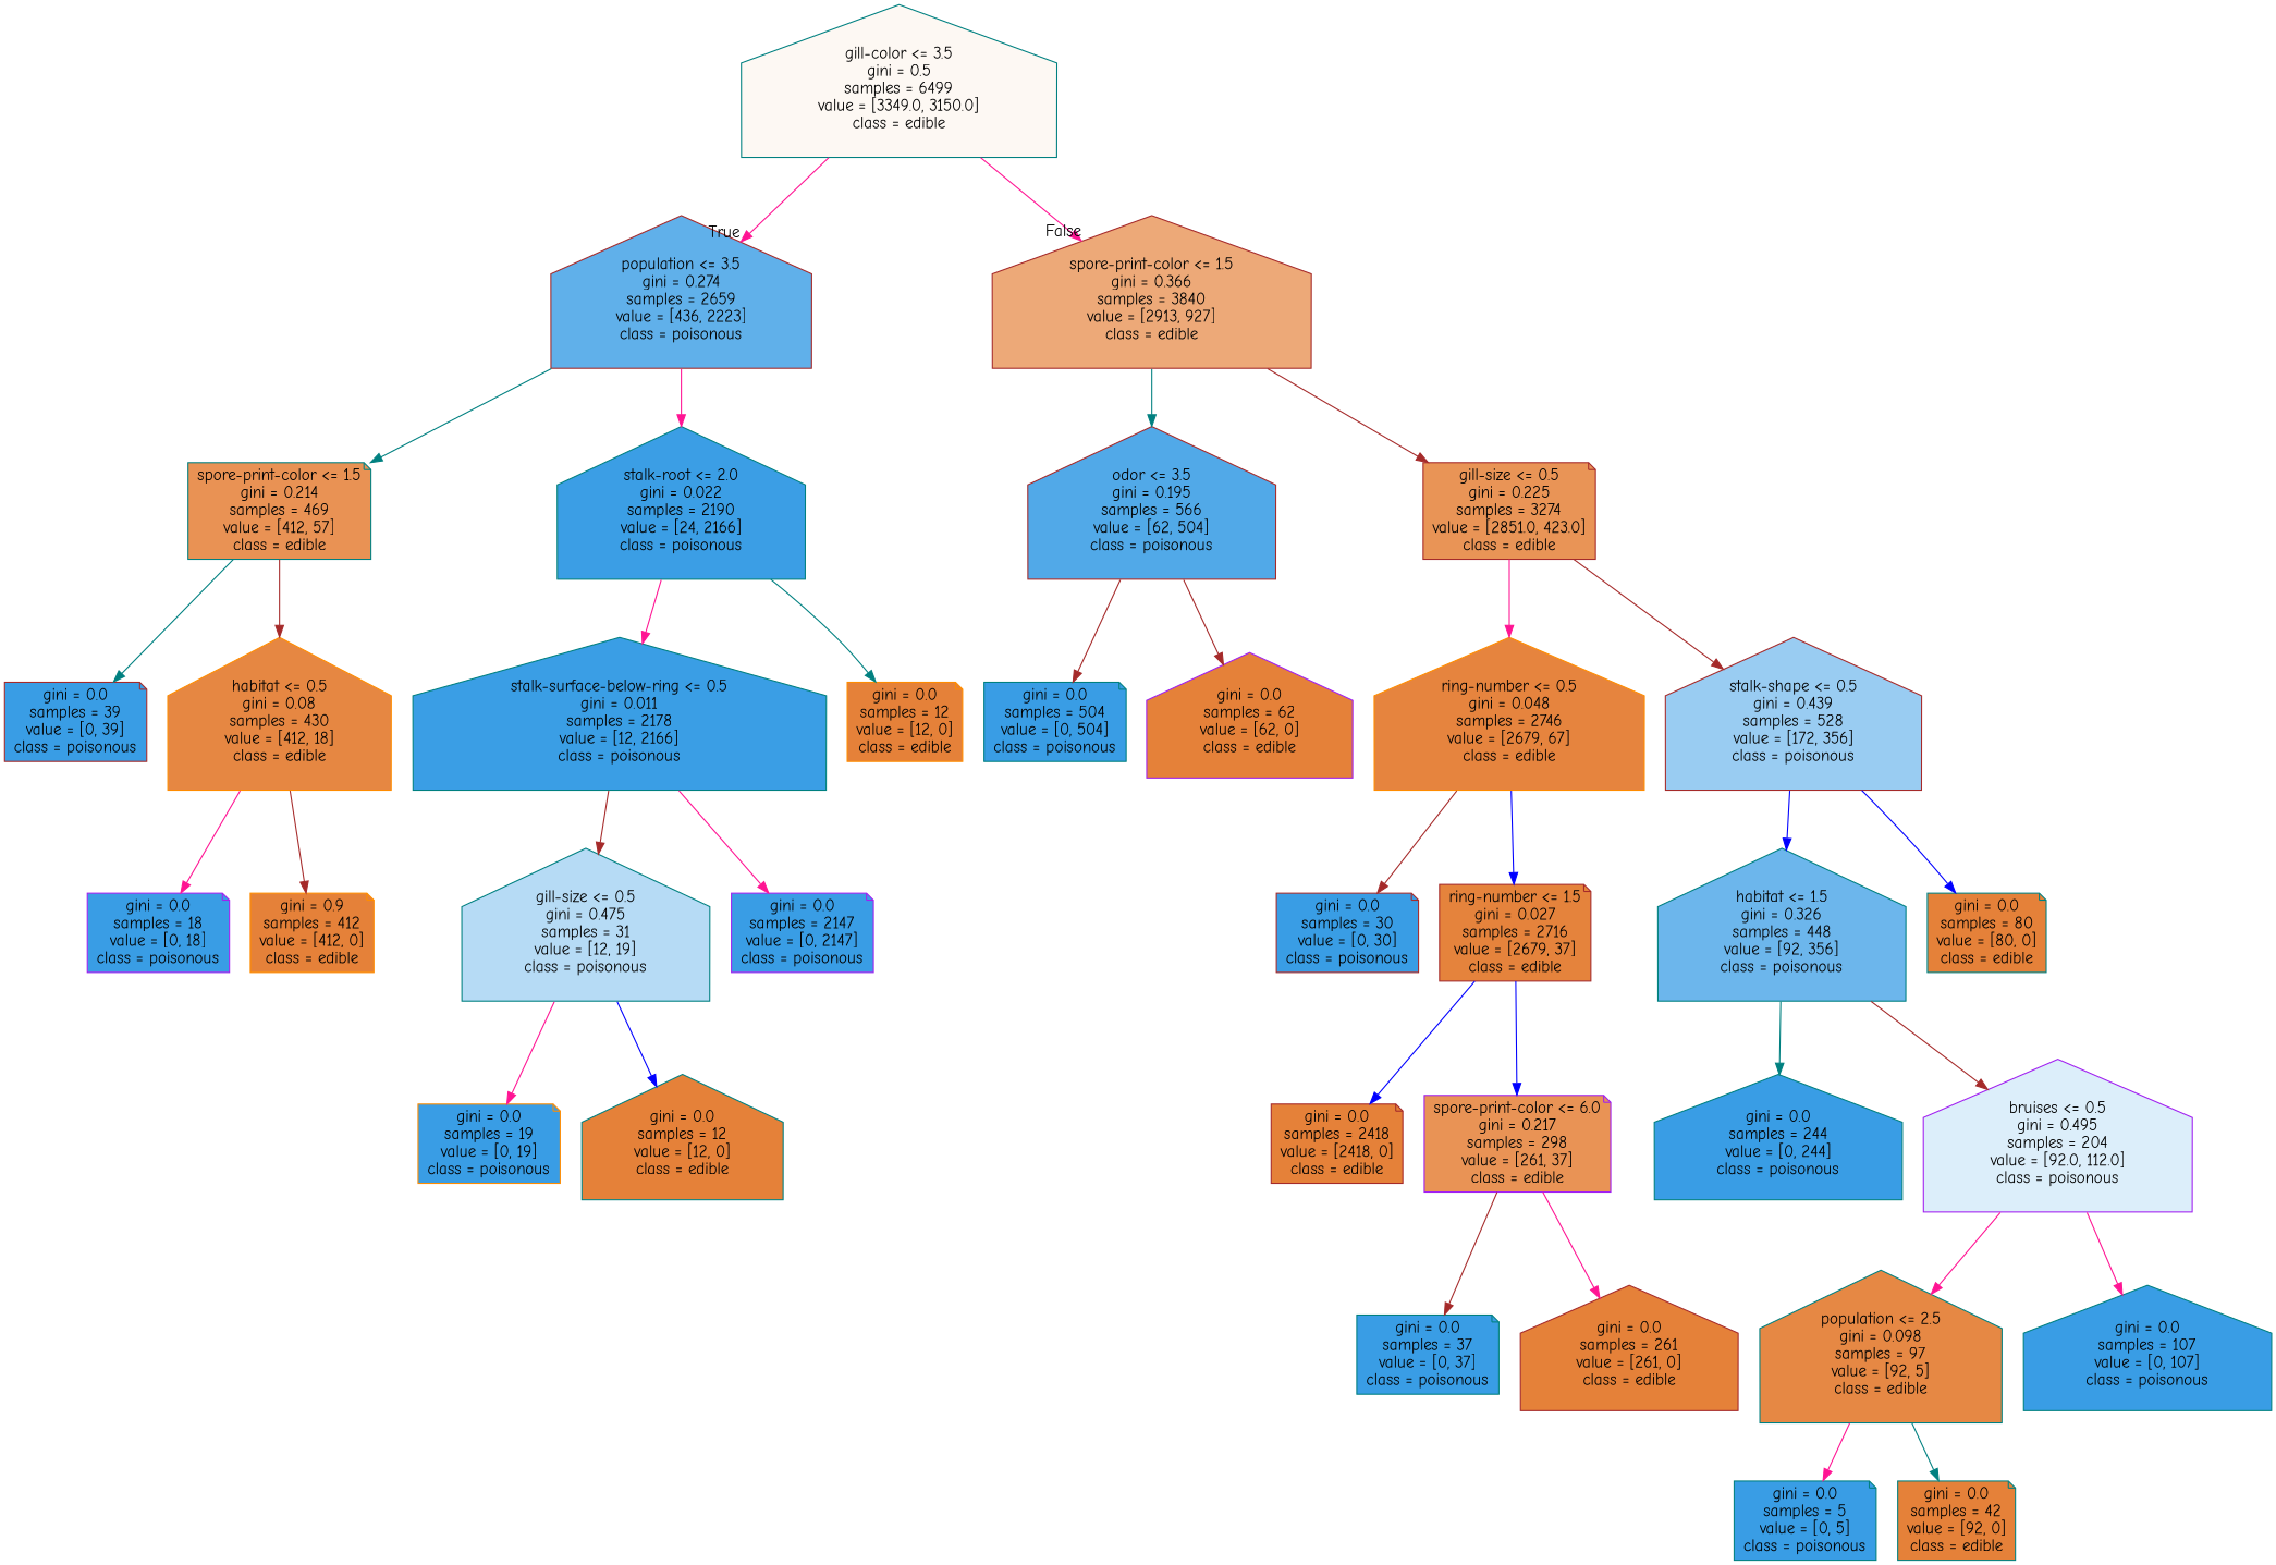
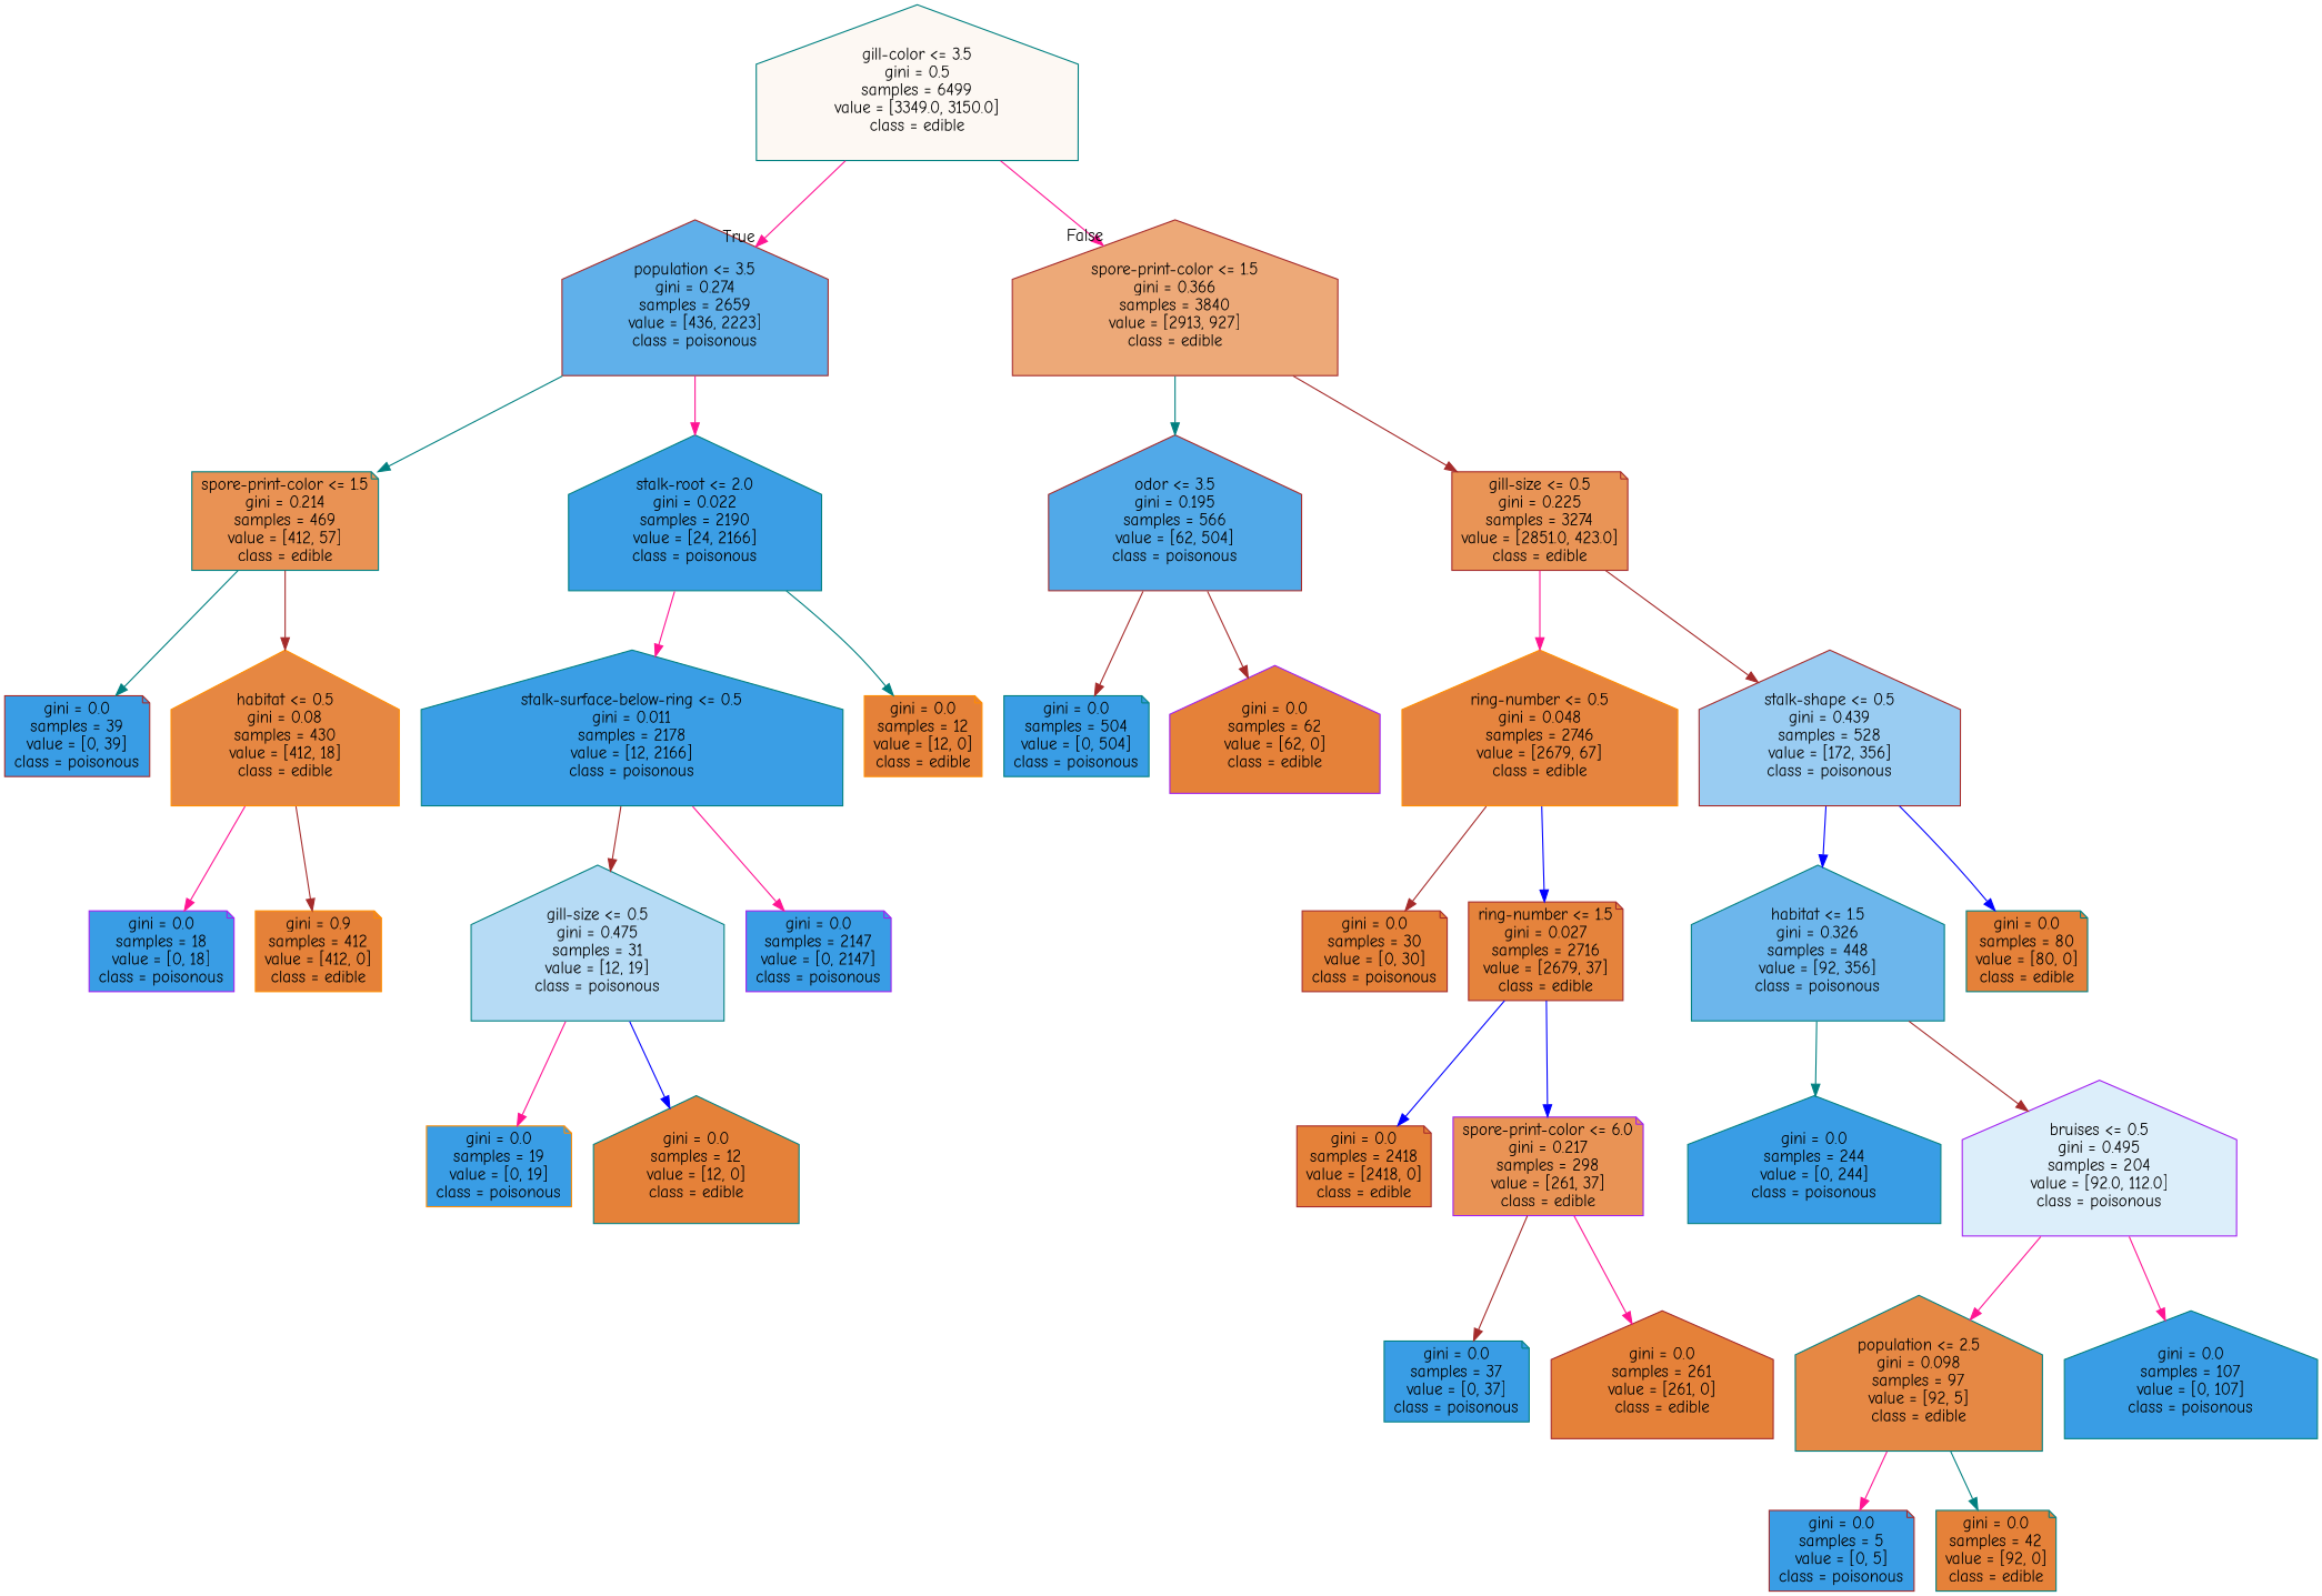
  digraph {
    fontname="Comic Neue"
    node [color=teal fillcolor="#399de5" fontname="Comic Neue" shape=house style=filled]
    edge [color=deeppink fontname="Comic Neue"]
    n1 [fillcolor="#fdf8f3" label="gill-color <= 3.5\ngini = 0.5\nsamples = 6499\nvalue = [3349.0, 3150.0]\nclass = edible"]
    n2 [color=brown fillcolor="#60b0ea" label="population <= 3.5\ngini = 0.274\nsamples = 2659\nvalue = [436, 2223]\nclass = poisonous"]
    n3 [color=brown fillcolor="#eda978" label="spore-print-color <= 1.5\ngini = 0.366\nsamples = 3840\nvalue = [2913, 927]\nclass = edible"]
    n4 [fillcolor="#e99254" label="spore-print-color <= 1.5\ngini = 0.214\nsamples = 469\nvalue = [412, 57]\nclass = edible" shape=note]
    n5 [fillcolor="#3b9ee5" label="stalk-root <= 2.0\ngini = 0.022\nsamples = 2190\nvalue = [24, 2166]\nclass = poisonous"]
    n6 [color=brown fillcolor="#51a9e8" label="odor <= 3.5\ngini = 0.195\nsamples = 566\nvalue = [62, 504]\nclass = poisonous"]
    n7 [color=brown fillcolor="#e99456" label="gill-size <= 0.5\ngini = 0.225\nsamples = 3274\nvalue = [2851.0, 423.0]\nclass = edible" shape=note]
    n8 [color=brown label="gini = 0.0\nsamples = 39\nvalue = [0, 39]\nclass = poisonous" shape=note]
    n9 [color=darkorange fillcolor="#e68742" label="habitat <= 0.5\ngini = 0.08\nsamples = 430\nvalue = [412, 18]\nclass = edible"]
    n10 [fillcolor="#3a9ee5" label="stalk-surface-below-ring <= 0.5\ngini = 0.011\nsamples = 2178\nvalue = [12, 2166]\nclass = poisonous"]
    n11 [color=darkorange fillcolor="#e58139" label="gini = 0.0\nsamples = 12\nvalue = [12, 0]\nclass = edible" shape=note]
    n12 [color=purple label="gini = 0.0\nsamples = 18\nvalue = [0, 18]\nclass = poisonous" shape=note]
    n13 [color=darkorange fillcolor="#e58139" label="gini = 0.9\nsamples = 412\nvalue = [412, 0]\nclass = edible" shape=note]
    n14 [fillcolor="#b6dbf5" label="gill-size <= 0.5\ngini = 0.475\nsamples = 31\nvalue = [12, 19]\nclass = poisonous"]
    n15 [color=purple label="gini = 0.0\nsamples = 2147\nvalue = [0, 2147]\nclass = poisonous" shape=note]
    n16 [color=darkorange label="gini = 0.0\nsamples = 19\nvalue = [0, 19]\nclass = poisonous" shape=note]
    n17 [fillcolor="#e58139" label="gini = 0.0\nsamples = 12\nvalue = [12, 0]\nclass = edible"]
    n18 [label="gini = 0.0\nsamples = 504\nvalue = [0, 504]\nclass = poisonous" shape=note]
    n19 [color=purple fillcolor="#e58139" label="gini = 0.0\nsamples = 62\nvalue = [62, 0]\nclass = edible"]
    n20 [color=darkorange fillcolor="#e6843e" label="ring-number <= 0.5\ngini = 0.048\nsamples = 2746\nvalue = [2679, 67]\nclass = edible"]
    n21 [color=brown fillcolor="#99ccf2" label="stalk-shape <= 0.5\ngini = 0.439\nsamples = 528\nvalue = [172, 356]\nclass = poisonous"]
-   n22 [color=brown label="gini = 0.0\nsamples = 30\nvalue = [0, 30]\nclass = poisonous" shape=note]
+   n22 [color=brown fillcolor="#e58139" label="gini = 0.0\nsamples = 30\nvalue = [0, 30]\nclass = poisonous" shape=note]
    n23 [color=brown fillcolor="#e5833c" label="ring-number <= 1.5\ngini = 0.027\nsamples = 2716\nvalue = [2679, 37]\nclass = edible" shape=note]
    n24 [fillcolor="#6cb6ec" label="habitat <= 1.5\ngini = 0.326\nsamples = 448\nvalue = [92, 356]\nclass = poisonous"]
    n25 [fillcolor="#e58139" label="gini = 0.0\nsamples = 80\nvalue = [80, 0]\nclass = edible" shape=note]
    n26 [color=brown fillcolor="#e58139" label="gini = 0.0\nsamples = 2418\nvalue = [2418, 0]\nclass = edible" shape=note]
    n27 [color=purple fillcolor="#e99355" label="spore-print-color <= 6.0\ngini = 0.217\nsamples = 298\nvalue = [261, 37]\nclass = edible" shape=note]
    n28 [label="gini = 0.0\nsamples = 37\nvalue = [0, 37]\nclass = poisonous" shape=note]
    n29 [color=brown fillcolor="#e58139" label="gini = 0.0\nsamples = 261\nvalue = [261, 0]\nclass = edible"]
    n30 [label="gini = 0.0\nsamples = 244\nvalue = [0, 244]\nclass = poisonous"]
    n31 [color=purple fillcolor="#dceefa" label="bruises <= 0.5\ngini = 0.495\nsamples = 204\nvalue = [92.0, 112.0]\nclass = poisonous"]
    n32 [fillcolor="#e68844" label="population <= 2.5\ngini = 0.098\nsamples = 97\nvalue = [92, 5]\nclass = edible"]
    n33 [label="gini = 0.0\nsamples = 107\nvalue = [0, 107]\nclass = poisonous"]
-   n34 [label="gini = 0.0\nsamples = 5\nvalue = [0, 5]\nclass = poisonous" shape=note]
+   n34 [color=brown label="gini = 0.0\nsamples = 5\nvalue = [0, 5]\nclass = poisonous" shape=note]
    n35 [fillcolor="#e58139" label="gini = 0.0\nsamples = 42\nvalue = [92, 0]\nclass = edible" shape=note]
    n1 -> n2 [headlabel=True labelangle=45 labeldistance=2.5]
    n1 -> n3 [headlabel=False labelangle=-45 labeldistance=2.5]
    n2 -> n4 [color=teal]
    n2 -> n5
    n3 -> n6 [color=teal]
    n3 -> n7 [color=brown]
    n4 -> n8 [color=teal]
    n4 -> n9 [color=brown]
    n5 -> n10
    n5 -> n11 [color=teal]
    n6 -> n18 [color=brown]
    n6 -> n19 [color=brown]
    n7 -> n20
    n7 -> n21 [color=brown]
    n9 -> n12
    n9 -> n13 [color=brown]
    n10 -> n14 [color=brown]
    n10 -> n15
    n14 -> n16
    n14 -> n17 [color=blue]
    n20 -> n22 [color=brown]
    n20 -> n23 [color=blue]
    n21 -> n24 [color=blue]
    n21 -> n25 [color=blue]
    n23 -> n26 [color=blue]
    n23 -> n27 [color=blue]
    n24 -> n30 [color=teal]
    n24 -> n31 [color=brown]
    n27 -> n28 [color=brown]
    n27 -> n29
    n31 -> n32
    n31 -> n33
    n32 -> n34
    n32 -> n35 [color=teal]
  }
